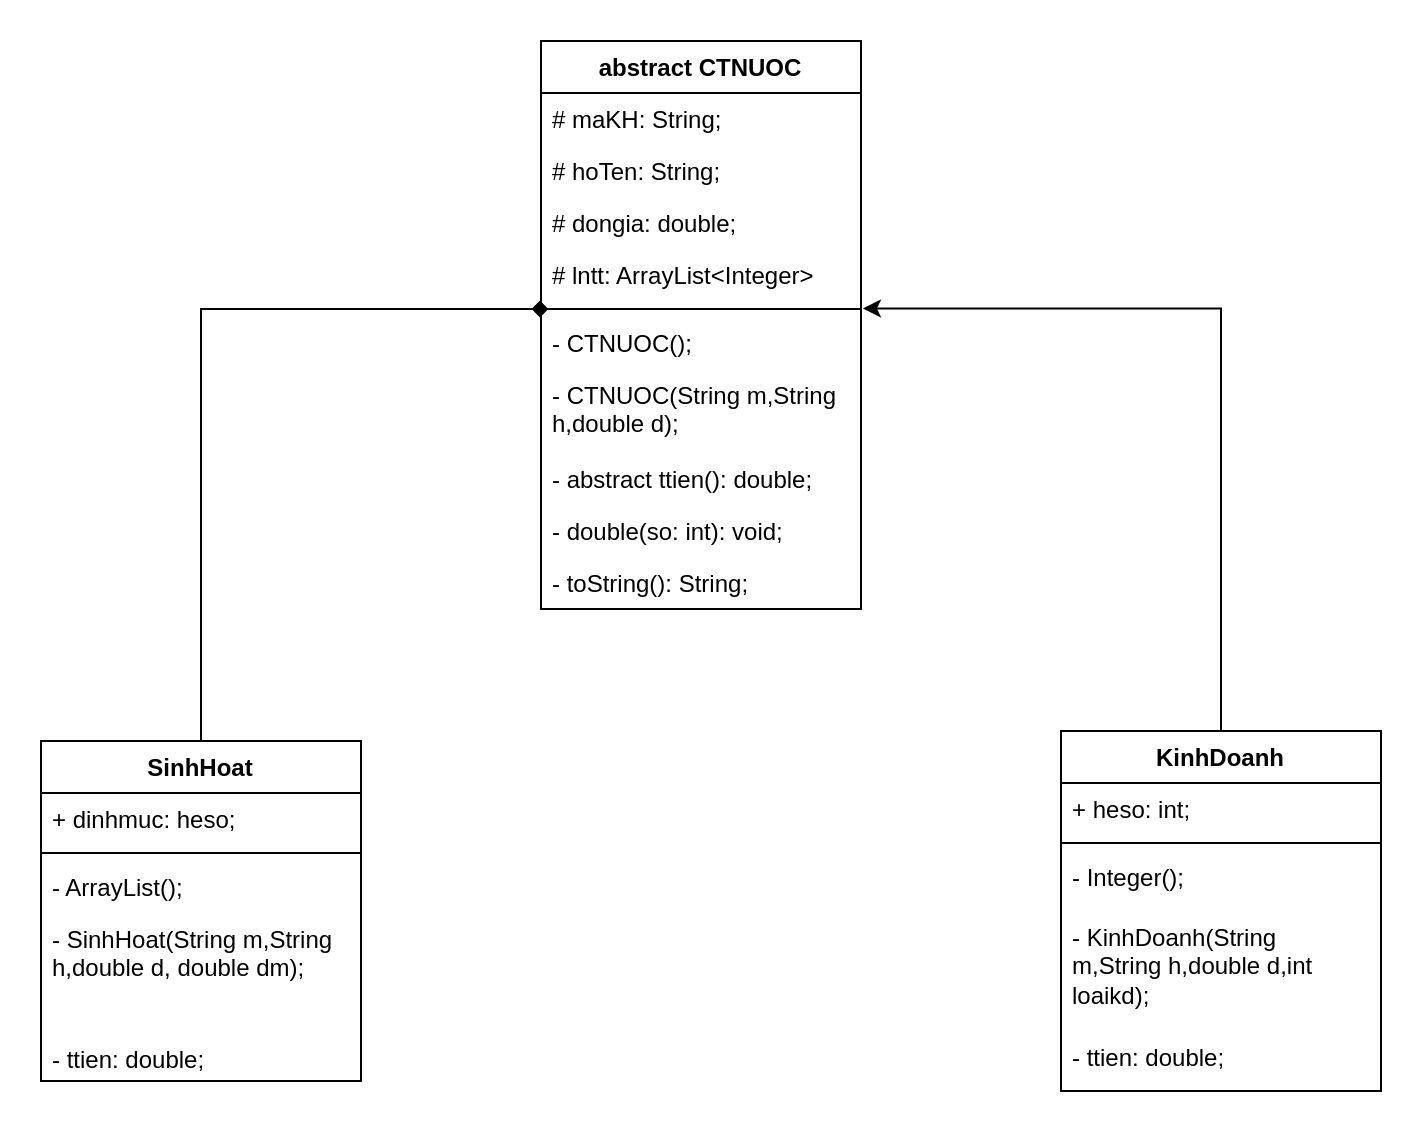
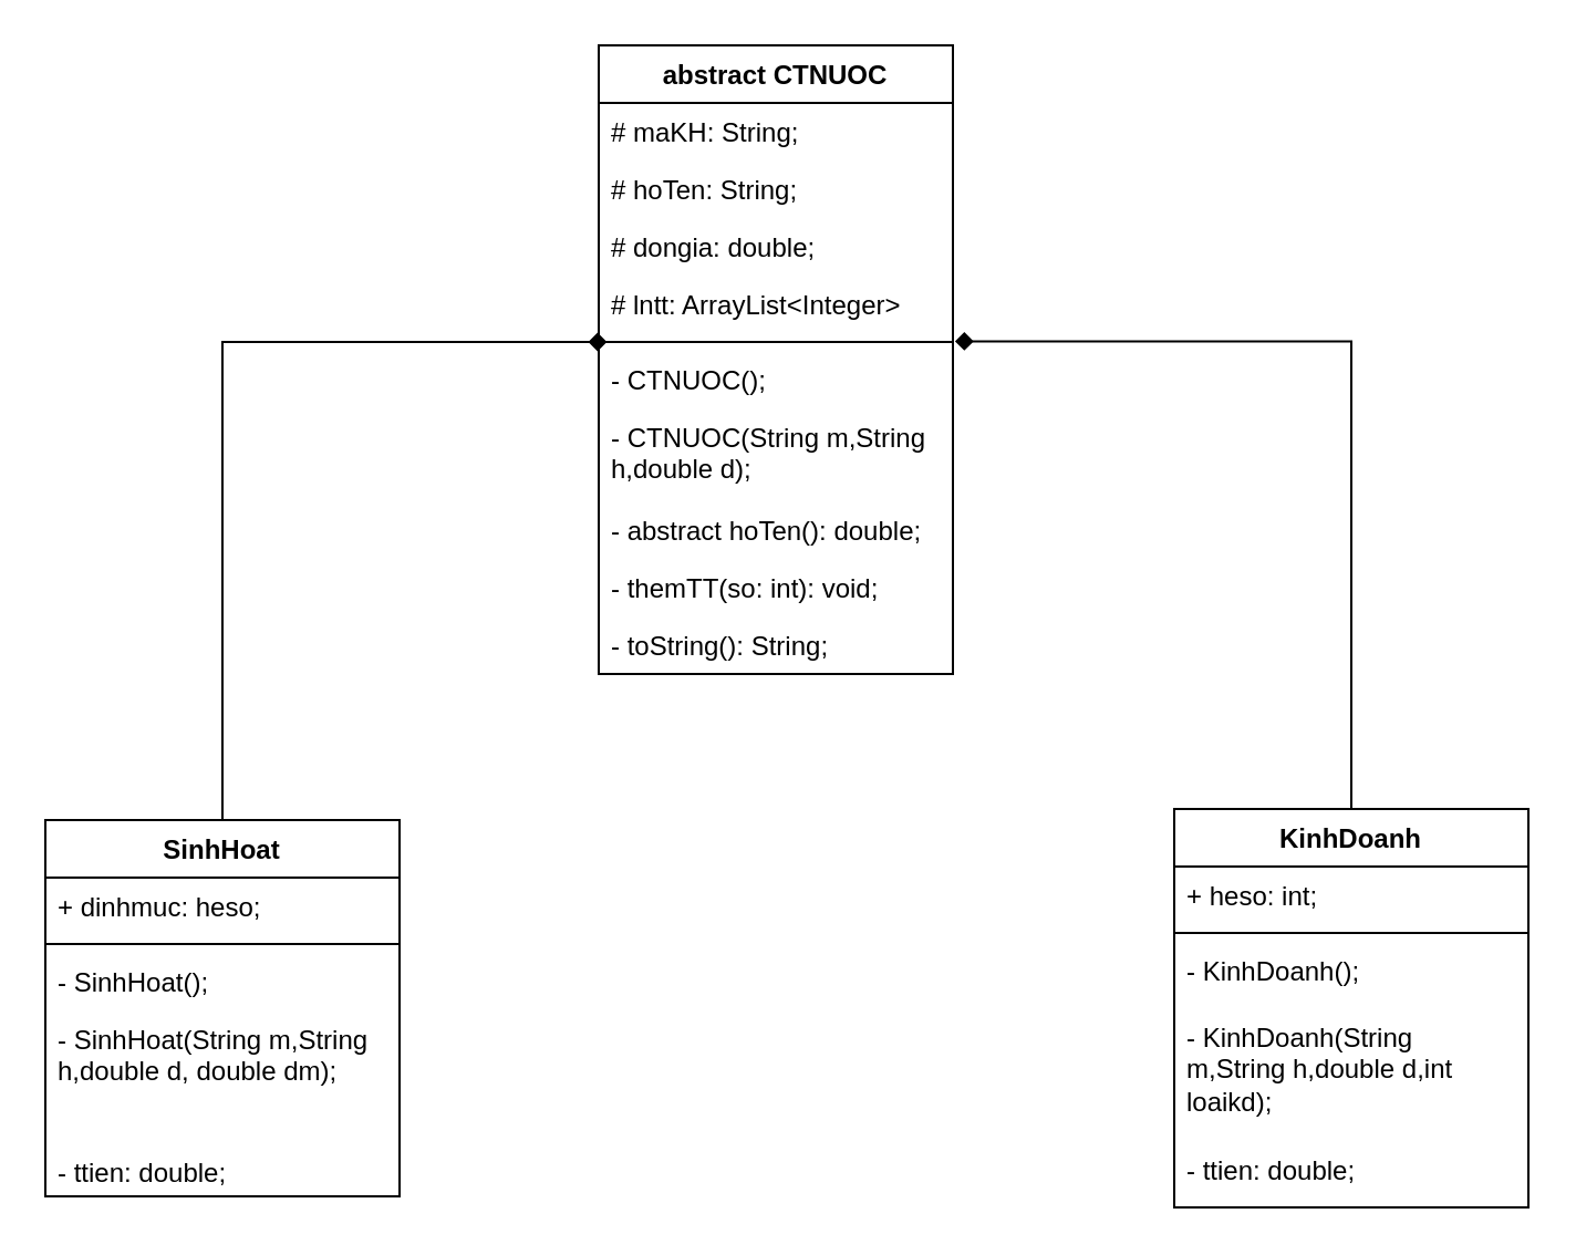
  <mxCell id="0" />
  <mxCell id="1" parent="0" />
  <mxCell id="2" value="abstract CTNUOC" style="swimlane;fontStyle=1;align=center;verticalAlign=top;childLayout=stackLayout;horizontal=1;startSize=26;horizontalStack=0;resizeParent=1;resizeParentMax=0;resizeLast=0;collapsible=1;marginBottom=0;whiteSpace=wrap;html=1;" parent="1" vertex="1"><mxGeometry x="270" y="20" width="160" height="284" as="geometry" /></mxCell>
  <mxCell id="3" value="# maKH: String;" style="text;strokeColor=none;fillColor=none;align=left;verticalAlign=top;spacingLeft=4;spacingRight=4;overflow=hidden;rotatable=0;points=[[0,0.5],[1,0.5]];portConstraint=eastwest;whiteSpace=wrap;html=1;" parent="2" vertex="1"><mxGeometry y="26" width="160" height="26" as="geometry" /></mxCell>
  <mxCell id="4" value="#&amp;nbsp;hoTen: String;" style="text;strokeColor=none;fillColor=none;align=left;verticalAlign=top;spacingLeft=4;spacingRight=4;overflow=hidden;rotatable=0;points=[[0,0.5],[1,0.5]];portConstraint=eastwest;whiteSpace=wrap;html=1;" parent="2" vertex="1"><mxGeometry y="52" width="160" height="26" as="geometry" /></mxCell>
  <mxCell id="5" value="#&amp;nbsp;dongia: double;" style="text;strokeColor=none;fillColor=none;align=left;verticalAlign=top;spacingLeft=4;spacingRight=4;overflow=hidden;rotatable=0;points=[[0,0.5],[1,0.5]];portConstraint=eastwest;whiteSpace=wrap;html=1;" parent="2" vertex="1"><mxGeometry y="78" width="160" height="26" as="geometry" /></mxCell>
  <mxCell id="6" value="# lntt: ArrayList&amp;lt;Integer&amp;gt;" style="text;strokeColor=none;fillColor=none;align=left;verticalAlign=top;spacingLeft=4;spacingRight=4;overflow=hidden;rotatable=0;points=[[0,0.5],[1,0.5]];portConstraint=eastwest;whiteSpace=wrap;html=1;" parent="2" vertex="1"><mxGeometry y="104" width="160" height="26" as="geometry" /></mxCell>
  <mxCell id="7" value="" style="line;strokeWidth=1;fillColor=none;align=left;verticalAlign=middle;spacingTop=-1;spacingLeft=3;spacingRight=3;rotatable=0;labelPosition=right;points=[];portConstraint=eastwest;strokeColor=inherit;" parent="2" vertex="1"><mxGeometry y="130" width="160" height="8" as="geometry" /></mxCell>
  <mxCell id="8" value="- CTNUOC();" style="text;strokeColor=none;fillColor=none;align=left;verticalAlign=top;spacingLeft=4;spacingRight=4;overflow=hidden;rotatable=0;points=[[0,0.5],[1,0.5]];portConstraint=eastwest;whiteSpace=wrap;html=1;" parent="2" vertex="1"><mxGeometry y="138" width="160" height="26" as="geometry" /></mxCell>
  <mxCell id="9" value="- CTNUOC(String m,String h,double d);" style="text;strokeColor=none;fillColor=none;align=left;verticalAlign=top;spacingLeft=4;spacingRight=4;overflow=hidden;rotatable=0;points=[[0,0.5],[1,0.5]];portConstraint=eastwest;whiteSpace=wrap;html=1;" parent="2" vertex="1"><mxGeometry y="164" width="160" height="42" as="geometry" /></mxCell>
- <mxCell id="10" value="- abstract ttien(): double;" style="text;strokeColor=none;fillColor=none;align=left;verticalAlign=top;spacingLeft=4;spacingRight=4;overflow=hidden;rotatable=0;points=[[0,0.5],[1,0.5]];portConstraint=eastwest;whiteSpace=wrap;html=1;" parent="2" vertex="1"><mxGeometry y="206" width="160" height="26" as="geometry" /></mxCell>
- <mxCell id="11" value="- double(so: int): void;" style="text;strokeColor=none;fillColor=none;align=left;verticalAlign=top;spacingLeft=4;spacingRight=4;overflow=hidden;rotatable=0;points=[[0,0.5],[1,0.5]];portConstraint=eastwest;whiteSpace=wrap;html=1;" parent="2" vertex="1"><mxGeometry y="232" width="160" height="26" as="geometry" /></mxCell>
+ <mxCell id="10" value="- abstract hoTen(): double;" style="text;strokeColor=none;fillColor=none;align=left;verticalAlign=top;spacingLeft=4;spacingRight=4;overflow=hidden;rotatable=0;points=[[0,0.5],[1,0.5]];portConstraint=eastwest;whiteSpace=wrap;html=1;" parent="2" vertex="1"><mxGeometry y="206" width="160" height="26" as="geometry" /></mxCell>
+ <mxCell id="11" value="- themTT(so: int): void;" style="text;strokeColor=none;fillColor=none;align=left;verticalAlign=top;spacingLeft=4;spacingRight=4;overflow=hidden;rotatable=0;points=[[0,0.5],[1,0.5]];portConstraint=eastwest;whiteSpace=wrap;html=1;" parent="2" vertex="1"><mxGeometry y="232" width="160" height="26" as="geometry" /></mxCell>
  <mxCell id="12" value="- toString(): String;" style="text;strokeColor=none;fillColor=none;align=left;verticalAlign=top;spacingLeft=4;spacingRight=4;overflow=hidden;rotatable=0;points=[[0,0.5],[1,0.5]];portConstraint=eastwest;whiteSpace=wrap;html=1;" parent="2" vertex="1"><mxGeometry y="258" width="160" height="26" as="geometry" /></mxCell>
  <mxCell id="13" value="SinhHoat" style="swimlane;fontStyle=1;align=center;verticalAlign=top;childLayout=stackLayout;horizontal=1;startSize=26;horizontalStack=0;resizeParent=1;resizeParentMax=0;resizeLast=0;collapsible=1;marginBottom=0;whiteSpace=wrap;html=1;" parent="1" vertex="1"><mxGeometry x="20" y="370" width="160" height="170" as="geometry" /></mxCell>
  <mxCell id="14" value="+ dinhmuc: heso;" style="text;strokeColor=none;fillColor=none;align=left;verticalAlign=top;spacingLeft=4;spacingRight=4;overflow=hidden;rotatable=0;points=[[0,0.5],[1,0.5]];portConstraint=eastwest;whiteSpace=wrap;html=1;" parent="13" vertex="1"><mxGeometry y="26" width="160" height="26" as="geometry" /></mxCell>
  <mxCell id="15" value="" style="line;strokeWidth=1;fillColor=none;align=left;verticalAlign=middle;spacingTop=-1;spacingLeft=3;spacingRight=3;rotatable=0;labelPosition=right;points=[];portConstraint=eastwest;strokeColor=inherit;" parent="13" vertex="1"><mxGeometry y="52" width="160" height="8" as="geometry" /></mxCell>
- <mxCell id="16" value="- ArrayList();" style="text;strokeColor=none;fillColor=none;align=left;verticalAlign=top;spacingLeft=4;spacingRight=4;overflow=hidden;rotatable=0;points=[[0,0.5],[1,0.5]];portConstraint=eastwest;whiteSpace=wrap;html=1;" parent="13" vertex="1"><mxGeometry y="60" width="160" height="26" as="geometry" /></mxCell>
+ <mxCell id="16" value="- SinhHoat();" style="text;strokeColor=none;fillColor=none;align=left;verticalAlign=top;spacingLeft=4;spacingRight=4;overflow=hidden;rotatable=0;points=[[0,0.5],[1,0.5]];portConstraint=eastwest;whiteSpace=wrap;html=1;" parent="13" vertex="1"><mxGeometry y="60" width="160" height="26" as="geometry" /></mxCell>
  <mxCell id="17" value="- SinhHoat(String m,String h,double d, double dm);" style="text;strokeColor=none;fillColor=none;align=left;verticalAlign=top;spacingLeft=4;spacingRight=4;overflow=hidden;rotatable=0;points=[[0,0.5],[1,0.5]];portConstraint=eastwest;whiteSpace=wrap;html=1;" parent="13" vertex="1"><mxGeometry y="86" width="160" height="60" as="geometry" /></mxCell>
  <mxCell id="18" value="- ttien: double;" style="text;strokeColor=none;fillColor=none;align=left;verticalAlign=top;spacingLeft=4;spacingRight=4;overflow=hidden;rotatable=0;points=[[0,0.5],[1,0.5]];portConstraint=eastwest;whiteSpace=wrap;html=1;" parent="13" vertex="1"><mxGeometry y="146" width="160" height="24" as="geometry" /></mxCell>
  <mxCell id="19" value="KinhDoanh" style="swimlane;fontStyle=1;align=center;verticalAlign=top;childLayout=stackLayout;horizontal=1;startSize=26;horizontalStack=0;resizeParent=1;resizeParentMax=0;resizeLast=0;collapsible=1;marginBottom=0;whiteSpace=wrap;html=1;" parent="1" vertex="1"><mxGeometry x="530" y="365" width="160" height="180" as="geometry" /></mxCell>
  <mxCell id="20" value="+ heso: int;" style="text;strokeColor=none;fillColor=none;align=left;verticalAlign=top;spacingLeft=4;spacingRight=4;overflow=hidden;rotatable=0;points=[[0,0.5],[1,0.5]];portConstraint=eastwest;whiteSpace=wrap;html=1;" parent="19" vertex="1"><mxGeometry y="26" width="160" height="26" as="geometry" /></mxCell>
  <mxCell id="21" value="" style="line;strokeWidth=1;fillColor=none;align=left;verticalAlign=middle;spacingTop=-1;spacingLeft=3;spacingRight=3;rotatable=0;labelPosition=right;points=[];portConstraint=eastwest;strokeColor=inherit;" parent="19" vertex="1"><mxGeometry y="52" width="160" height="8" as="geometry" /></mxCell>
- <mxCell id="22" value="- Integer();" style="text;strokeColor=none;fillColor=none;align=left;verticalAlign=top;spacingLeft=4;spacingRight=4;overflow=hidden;rotatable=0;points=[[0,0.5],[1,0.5]];portConstraint=eastwest;whiteSpace=wrap;html=1;" parent="19" vertex="1"><mxGeometry y="60" width="160" height="30" as="geometry" /></mxCell>
+ <mxCell id="22" value="- KinhDoanh();" style="text;strokeColor=none;fillColor=none;align=left;verticalAlign=top;spacingLeft=4;spacingRight=4;overflow=hidden;rotatable=0;points=[[0,0.5],[1,0.5]];portConstraint=eastwest;whiteSpace=wrap;html=1;" parent="19" vertex="1"><mxGeometry y="60" width="160" height="30" as="geometry" /></mxCell>
  <mxCell id="23" value="- KinhDoanh(String m,String h,double d,int loaikd);" style="text;strokeColor=none;fillColor=none;align=left;verticalAlign=top;spacingLeft=4;spacingRight=4;overflow=hidden;rotatable=0;points=[[0,0.5],[1,0.5]];portConstraint=eastwest;whiteSpace=wrap;html=1;" parent="19" vertex="1"><mxGeometry y="90" width="160" height="60" as="geometry" /></mxCell>
  <mxCell id="24" value="- ttien: double;" style="text;strokeColor=none;fillColor=none;align=left;verticalAlign=top;spacingLeft=4;spacingRight=4;overflow=hidden;rotatable=0;points=[[0,0.5],[1,0.5]];portConstraint=eastwest;whiteSpace=wrap;html=1;" parent="19" vertex="1"><mxGeometry y="150" width="160" height="30" as="geometry" /></mxCell>
- <mxCell id="25" style="edgeStyle=orthogonalEdgeStyle;rounded=0;orthogonalLoop=1;jettySize=auto;html=1;entryX=1.006;entryY=1.143;entryDx=0;entryDy=0;entryPerimeter=0;" parent="1" source="19" target="6" edge="1"><mxGeometry relative="1" as="geometry" /></mxCell>
+ <mxCell id="25" style="edgeStyle=orthogonalEdgeStyle;rounded=0;orthogonalLoop=1;jettySize=auto;html=1;entryX=1.006;entryY=1.143;entryDx=0;entryDy=0;entryPerimeter=0;endArrow=diamond;" parent="1" source="19" target="6" edge="1"><mxGeometry relative="1" as="geometry" /></mxCell>
  <mxCell id="26" style="edgeStyle=orthogonalEdgeStyle;rounded=0;orthogonalLoop=1;jettySize=auto;html=1;entryX=0.023;entryY=-0.154;entryDx=0;entryDy=0;entryPerimeter=0;endArrow=diamond;" parent="1" source="13" target="8" edge="1"><mxGeometry relative="1" as="geometry" /></mxCell>
